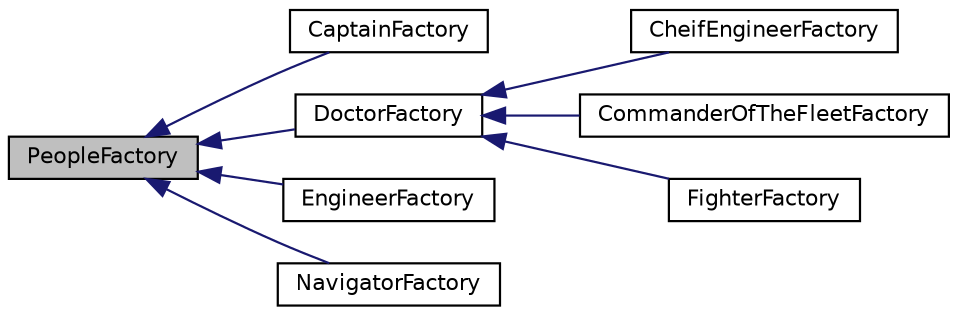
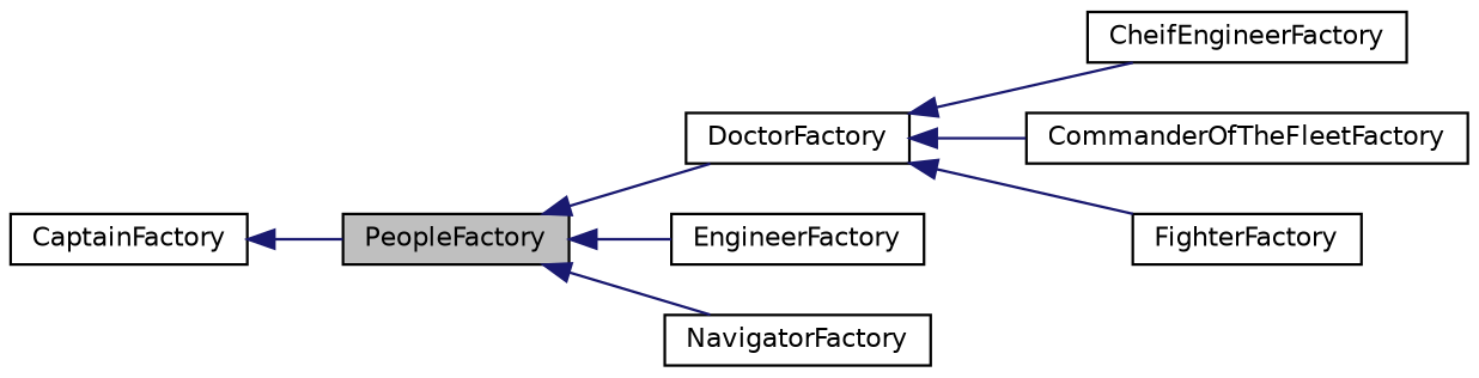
  digraph {
    rankdir=LR
    node [color=black fillcolor=white fontname=Helvetica fontsize=10 shape=record style=filled]
    edge [color=midnightblue dir=back fontname=Helvetica fontsize=10 labelfontname=Helvetica labelfontsize=10 style=solid]
    n1 [fillcolor=grey75 fontcolor=black height=0.2 label=PeopleFactory width=0.4]
    n2 [height=0.2 label=CaptainFactory width=0.4]
    n3 [height=0.2 label=DoctorFactory width=0.4]
    n4 [height=0.2 label=EngineerFactory width=0.4]
    n5 [height=0.2 label=NavigatorFactory width=0.4]
    n6 [height=0.2 label=CheifEngineerFactory width=0.4]
    n7 [height=0.2 label=CommanderOfTheFleetFactory width=0.4]
    n8 [height=0.2 label=FighterFactory width=0.4]
-   n1 -> n2
+   n2 -> n1
    n1 -> n3
    n1 -> n4
    n1 -> n5
    n3 -> n6
    n3 -> n7
    n3 -> n8
  }
